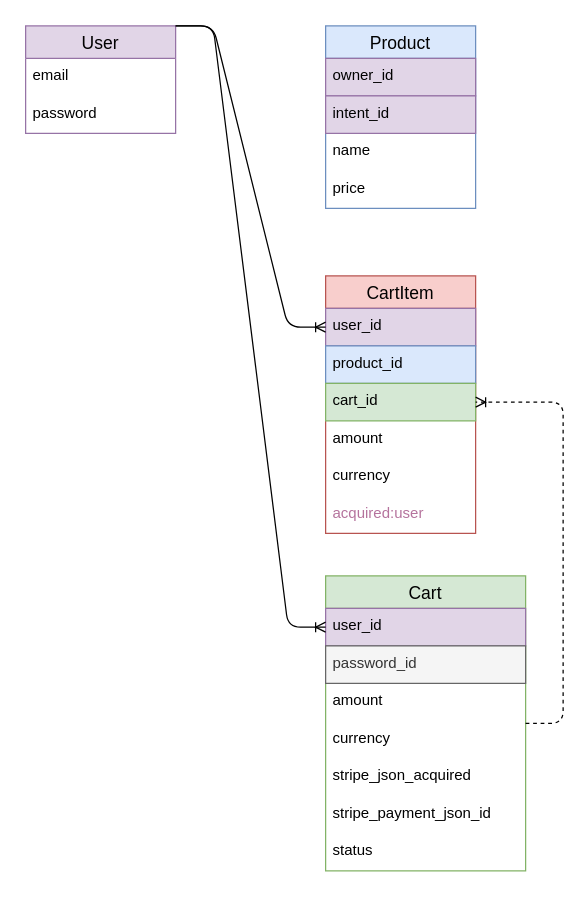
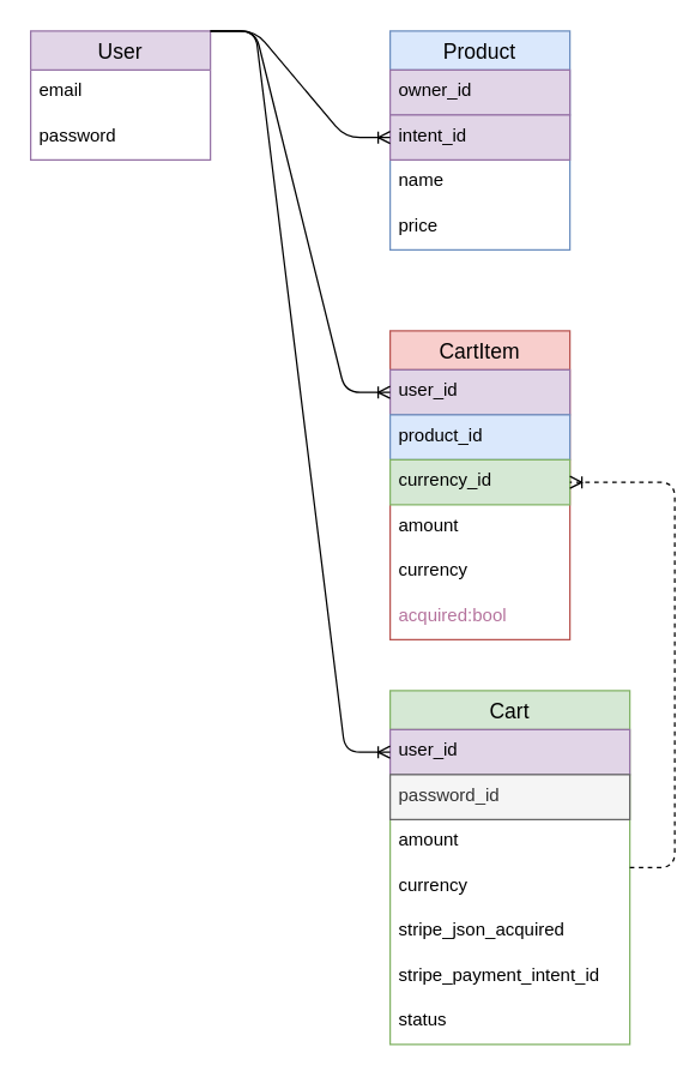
  <mxCell id="0" />
  <mxCell id="1" parent="0" />
  <mxCell id="2" value="User" style="swimlane;fontStyle=0;childLayout=stackLayout;horizontal=1;startSize=26;horizontalStack=0;resizeParent=1;resizeParentMax=0;resizeLast=0;collapsible=1;marginBottom=0;align=center;fontSize=14;fillColor=#e1d5e7;strokeColor=#9673a6;" vertex="1" parent="1"><mxGeometry x="20" y="20" width="120" height="86" as="geometry"><mxRectangle x="80" y="80" width="60" height="26" as="alternateBounds" /></mxGeometry></mxCell>
  <mxCell id="3" value="email" style="text;strokeColor=none;fillColor=none;spacingLeft=4;spacingRight=4;overflow=hidden;rotatable=0;points=[[0,0.5],[1,0.5]];portConstraint=eastwest;fontSize=12;" vertex="1" parent="2"><mxGeometry y="26" width="120" height="30" as="geometry" /></mxCell>
  <mxCell id="4" value="password" style="text;strokeColor=none;fillColor=none;spacingLeft=4;spacingRight=4;overflow=hidden;rotatable=0;points=[[0,0.5],[1,0.5]];portConstraint=eastwest;fontSize=12;" vertex="1" parent="2"><mxGeometry y="56" width="120" height="30" as="geometry" /></mxCell>
  <mxCell id="5" value="Product" style="swimlane;fontStyle=0;childLayout=stackLayout;horizontal=1;startSize=26;horizontalStack=0;resizeParent=1;resizeParentMax=0;resizeLast=0;collapsible=1;marginBottom=0;align=center;fontSize=14;rounded=0;swimlaneFillColor=none;fillColor=#dae8fc;strokeColor=#6c8ebf;" vertex="1" parent="1"><mxGeometry x="260" y="20" width="120" height="146" as="geometry" /></mxCell>
  <mxCell id="6" value="owner_id" style="text;strokeColor=#9673a6;fillColor=#e1d5e7;spacingLeft=4;spacingRight=4;overflow=hidden;rotatable=0;points=[[0,0.5],[1,0.5]];portConstraint=eastwest;fontSize=12;" vertex="1" parent="5"><mxGeometry y="26" width="120" height="30" as="geometry" /></mxCell>
  <mxCell id="7" value="intent_id" style="text;strokeColor=#9673a6;fillColor=#e1d5e7;spacingLeft=4;spacingRight=4;overflow=hidden;rotatable=0;points=[[0,0.5],[1,0.5]];portConstraint=eastwest;fontSize=12;" vertex="1" parent="5"><mxGeometry y="56" width="120" height="30" as="geometry" /></mxCell>
  <mxCell id="8" value="name" style="text;strokeColor=none;fillColor=none;spacingLeft=4;spacingRight=4;overflow=hidden;rotatable=0;points=[[0,0.5],[1,0.5]];portConstraint=eastwest;fontSize=12;" vertex="1" parent="5"><mxGeometry y="86" width="120" height="30" as="geometry" /></mxCell>
  <mxCell id="9" value="price" style="text;strokeColor=none;fillColor=none;spacingLeft=4;spacingRight=4;overflow=hidden;rotatable=0;points=[[0,0.5],[1,0.5]];portConstraint=eastwest;fontSize=12;" vertex="1" parent="5"><mxGeometry y="116" width="120" height="30" as="geometry" /></mxCell>
  <mxCell id="10" value="CartItem" style="swimlane;fontStyle=0;childLayout=stackLayout;horizontal=1;startSize=26;horizontalStack=0;resizeParent=1;resizeParentMax=0;resizeLast=0;collapsible=1;marginBottom=0;align=center;fontSize=14;rounded=0;fillColor=#f8cecc;strokeColor=#b85450;" vertex="1" parent="1"><mxGeometry x="260" y="220" width="120" height="206" as="geometry" /></mxCell>
  <mxCell id="11" value="user_id" style="text;strokeColor=#9673a6;fillColor=#e1d5e7;spacingLeft=4;spacingRight=4;overflow=hidden;rotatable=0;points=[[0,0.5],[1,0.5]];portConstraint=eastwest;fontSize=12;" vertex="1" parent="10"><mxGeometry y="26" width="120" height="30" as="geometry" /></mxCell>
  <mxCell id="12" value="product_id" style="text;strokeColor=#6c8ebf;fillColor=#dae8fc;spacingLeft=4;spacingRight=4;overflow=hidden;rotatable=0;points=[[0,0.5],[1,0.5]];portConstraint=eastwest;fontSize=12;" vertex="1" parent="10"><mxGeometry y="56" width="120" height="30" as="geometry" /></mxCell>
- <mxCell id="13" value="cart_id" style="text;strokeColor=#82b366;fillColor=#d5e8d4;spacingLeft=4;spacingRight=4;overflow=hidden;rotatable=0;points=[[0,0.5],[1,0.5]];portConstraint=eastwest;fontSize=12;" vertex="1" parent="10"><mxGeometry y="86" width="120" height="30" as="geometry" /></mxCell>
+ <mxCell id="13" value="currency_id" style="text;strokeColor=#82b366;fillColor=#d5e8d4;spacingLeft=4;spacingRight=4;overflow=hidden;rotatable=0;points=[[0,0.5],[1,0.5]];portConstraint=eastwest;fontSize=12;" vertex="1" parent="10"><mxGeometry y="86" width="120" height="30" as="geometry" /></mxCell>
  <mxCell id="14" value="amount" style="text;strokeColor=none;fillColor=none;spacingLeft=4;spacingRight=4;overflow=hidden;rotatable=0;points=[[0,0.5],[1,0.5]];portConstraint=eastwest;fontSize=12;" vertex="1" parent="10"><mxGeometry y="116" width="120" height="30" as="geometry" /></mxCell>
  <mxCell id="15" value="currency" style="text;strokeColor=none;fillColor=none;spacingLeft=4;spacingRight=4;overflow=hidden;rotatable=0;points=[[0,0.5],[1,0.5]];portConstraint=eastwest;fontSize=12;" vertex="1" parent="10"><mxGeometry y="146" width="120" height="30" as="geometry" /></mxCell>
- <mxCell id="16" value="acquired:user" style="text;strokeColor=none;fillColor=none;spacingLeft=4;spacingRight=4;overflow=hidden;rotatable=0;points=[[0,0.5],[1,0.5]];portConstraint=eastwest;fontSize=12;fontColor=#B5739D;" vertex="1" parent="10"><mxGeometry y="176" width="120" height="30" as="geometry" /></mxCell>
+ <mxCell id="16" value="acquired:bool" style="text;strokeColor=none;fillColor=none;spacingLeft=4;spacingRight=4;overflow=hidden;rotatable=0;points=[[0,0.5],[1,0.5]];portConstraint=eastwest;fontSize=12;fontColor=#B5739D;" vertex="1" parent="10"><mxGeometry y="176" width="120" height="30" as="geometry" /></mxCell>
  <mxCell id="17" value="" style="edgeStyle=entityRelationEdgeStyle;fontSize=12;html=1;endArrow=ERoneToMany;exitX=1;exitY=0;exitDx=0;exitDy=0;" edge="1" parent="1" source="2" target="11"><mxGeometry width="100" height="100" relative="1" as="geometry"><mxPoint x="300" y="270" as="sourcePoint" /><mxPoint x="400" y="170" as="targetPoint" /></mxGeometry></mxCell>
  <mxCell id="18" value="Cart" style="swimlane;fontStyle=0;childLayout=stackLayout;horizontal=1;startSize=26;horizontalStack=0;resizeParent=1;resizeParentMax=0;resizeLast=0;collapsible=1;marginBottom=0;align=center;fontSize=14;rounded=0;fillColor=#d5e8d4;strokeColor=#82b366;" vertex="1" parent="1"><mxGeometry x="260" y="460" width="160" height="236" as="geometry" /></mxCell>
  <mxCell id="19" value="user_id" style="text;strokeColor=#9673a6;fillColor=#e1d5e7;spacingLeft=4;spacingRight=4;overflow=hidden;rotatable=0;points=[[0,0.5],[1,0.5]];portConstraint=eastwest;fontSize=12;" vertex="1" parent="18"><mxGeometry y="26" width="160" height="30" as="geometry" /></mxCell>
  <mxCell id="20" value="password_id" style="text;strokeColor=#666666;fillColor=#f5f5f5;spacingLeft=4;spacingRight=4;overflow=hidden;rotatable=0;points=[[0,0.5],[1,0.5]];portConstraint=eastwest;fontSize=12;fontColor=#333333;" vertex="1" parent="18"><mxGeometry y="56" width="160" height="30" as="geometry" /></mxCell>
  <mxCell id="21" value="amount" style="text;strokeColor=none;fillColor=none;spacingLeft=4;spacingRight=4;overflow=hidden;rotatable=0;points=[[0,0.5],[1,0.5]];portConstraint=eastwest;fontSize=12;" vertex="1" parent="18"><mxGeometry y="86" width="160" height="30" as="geometry" /></mxCell>
  <mxCell id="22" value="currency" style="text;strokeColor=none;fillColor=none;spacingLeft=4;spacingRight=4;overflow=hidden;rotatable=0;points=[[0,0.5],[1,0.5]];portConstraint=eastwest;fontSize=12;" vertex="1" parent="18"><mxGeometry y="116" width="160" height="30" as="geometry" /></mxCell>
  <mxCell id="23" value="stripe_json_acquired" style="text;strokeColor=none;fillColor=none;spacingLeft=4;spacingRight=4;overflow=hidden;rotatable=0;points=[[0,0.5],[1,0.5]];portConstraint=eastwest;fontSize=12;" vertex="1" parent="18"><mxGeometry y="146" width="160" height="30" as="geometry" /></mxCell>
- <mxCell id="24" value="stripe_payment_json_id" style="text;strokeColor=none;fillColor=none;spacingLeft=4;spacingRight=4;overflow=hidden;rotatable=0;points=[[0,0.5],[1,0.5]];portConstraint=eastwest;fontSize=12;" vertex="1" parent="18"><mxGeometry y="176" width="160" height="30" as="geometry" /></mxCell>
+ <mxCell id="24" value="stripe_payment_intent_id" style="text;strokeColor=none;fillColor=none;spacingLeft=4;spacingRight=4;overflow=hidden;rotatable=0;points=[[0,0.5],[1,0.5]];portConstraint=eastwest;fontSize=12;" vertex="1" parent="18"><mxGeometry y="176" width="160" height="30" as="geometry" /></mxCell>
  <mxCell id="25" value="status" style="text;strokeColor=none;fillColor=none;spacingLeft=4;spacingRight=4;overflow=hidden;rotatable=0;points=[[0,0.5],[1,0.5]];portConstraint=eastwest;fontSize=12;" vertex="1" parent="18"><mxGeometry y="206" width="160" height="30" as="geometry" /></mxCell>
  <mxCell id="26" value="" style="edgeStyle=entityRelationEdgeStyle;fontSize=12;html=1;endArrow=ERoneToMany;exitX=1;exitY=0;exitDx=0;exitDy=0;" edge="1" parent="1" source="2" target="19"><mxGeometry width="100" height="100" relative="1" as="geometry"><mxPoint x="300" y="350" as="sourcePoint" /><mxPoint x="400" y="250" as="targetPoint" /></mxGeometry></mxCell>
  <mxCell id="27" value="" style="edgeStyle=entityRelationEdgeStyle;fontSize=12;html=1;endArrow=ERoneToMany;dashed=1;" edge="1" parent="1" source="18" target="13"><mxGeometry width="100" height="100" relative="1" as="geometry"><mxPoint x="260" y="380" as="sourcePoint" /><mxPoint x="400" y="250" as="targetPoint" /></mxGeometry></mxCell>
+ <mxCell id="28" value="" style="edgeStyle=entityRelationEdgeStyle;fontSize=12;html=1;endArrow=ERoneToMany;exitX=1;exitY=0;exitDx=0;exitDy=0;" edge="1" parent="1" source="2" target="7"><mxGeometry width="100" height="100" relative="1" as="geometry"><mxPoint x="300" y="310" as="sourcePoint" /><mxPoint x="400" y="210" as="targetPoint" /></mxGeometry></mxCell>
